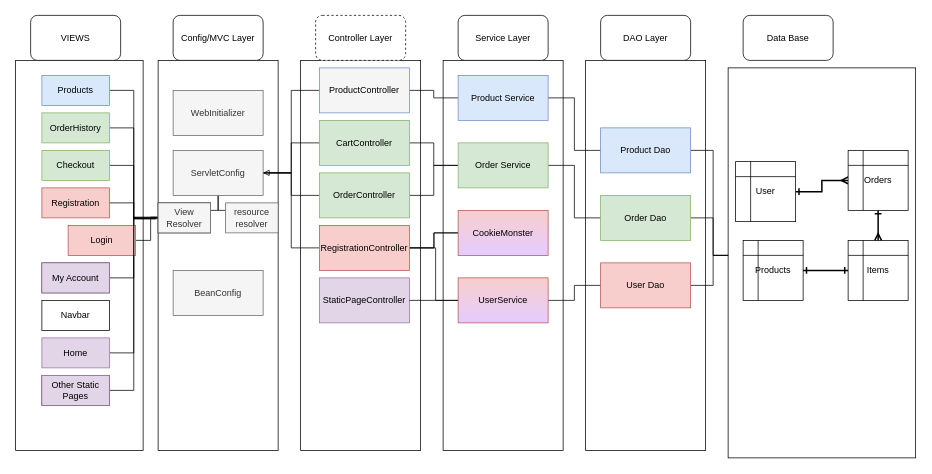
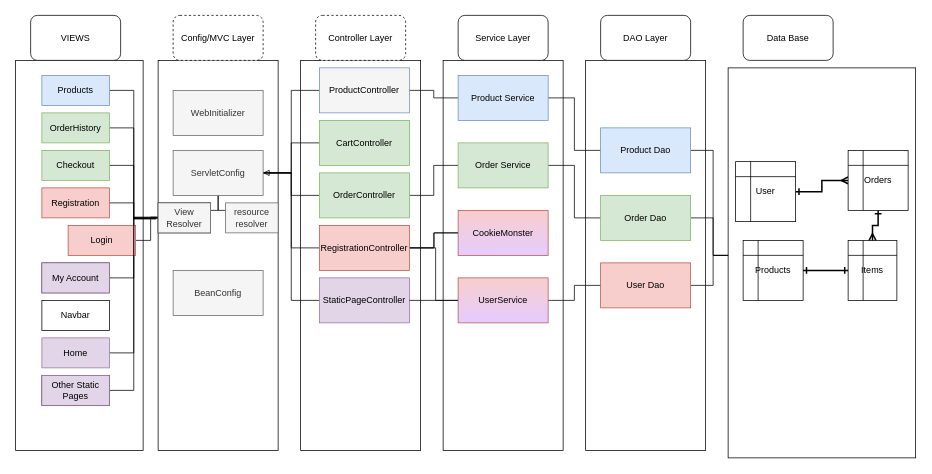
  <mxCell id="0" />
  <mxCell id="1" parent="0" />
  <mxCell id="2" value="" style="rounded=0;whiteSpace=wrap;html=1;" vertex="1" parent="1"><mxGeometry x="20" y="80" width="170" height="520" as="geometry" /></mxCell>
  <mxCell id="3" value="VIEWS" style="rounded=1;whiteSpace=wrap;html=1;" vertex="1" parent="1"><mxGeometry x="40" y="20" width="120" height="60" as="geometry" /></mxCell>
  <mxCell id="4" value="" style="rounded=0;whiteSpace=wrap;html=1;" vertex="1" parent="1"><mxGeometry x="210" y="80" width="160" height="520" as="geometry" /></mxCell>
- <mxCell id="5" value="Config/MVC Layer" style="rounded=1;whiteSpace=wrap;html=1;" vertex="1" parent="1"><mxGeometry x="230" y="20" width="120" height="60" as="geometry" /></mxCell>
+ <mxCell id="5" value="Config/MVC Layer" style="rounded=1;whiteSpace=wrap;html=1;dashed=1;" vertex="1" parent="1"><mxGeometry x="230" y="20" width="120" height="60" as="geometry" /></mxCell>
  <mxCell id="6" value="" style="rounded=0;whiteSpace=wrap;html=1;" vertex="1" parent="1"><mxGeometry x="400" y="80" width="160" height="520" as="geometry" /></mxCell>
  <mxCell id="7" value="Controller Layer" style="rounded=1;whiteSpace=wrap;html=1;dashed=1;" vertex="1" parent="1"><mxGeometry x="420" y="20" width="120" height="60" as="geometry" /></mxCell>
  <mxCell id="8" value="" style="rounded=0;whiteSpace=wrap;html=1;" vertex="1" parent="1"><mxGeometry x="590" y="80" width="160" height="520" as="geometry" /></mxCell>
  <mxCell id="9" value="Service Layer" style="rounded=1;whiteSpace=wrap;html=1;" vertex="1" parent="1"><mxGeometry x="610" y="20" width="120" height="60" as="geometry" /></mxCell>
  <mxCell id="10" value="" style="rounded=0;whiteSpace=wrap;html=1;" vertex="1" parent="1"><mxGeometry x="780" y="80" width="160" height="520" as="geometry" /></mxCell>
  <mxCell id="11" value="DAO Layer" style="rounded=1;whiteSpace=wrap;html=1;" vertex="1" parent="1"><mxGeometry x="800" y="20" width="120" height="60" as="geometry" /></mxCell>
  <mxCell id="12" value="" style="rounded=0;whiteSpace=wrap;html=1;" vertex="1" parent="1"><mxGeometry x="970" y="90" width="250" height="520" as="geometry" /></mxCell>
  <mxCell id="13" value="Data Base" style="rounded=1;whiteSpace=wrap;html=1;" vertex="1" parent="1"><mxGeometry x="990" y="20" width="120" height="60" as="geometry" /></mxCell>
  <mxCell id="14" value="" style="edgeStyle=orthogonalEdgeStyle;rounded=0;orthogonalLoop=1;jettySize=auto;html=1;endArrow=ERmany;endFill=0;startArrow=ERone;startFill=0;strokeWidth=2;" edge="1" parent="1" source="15" target="77"><mxGeometry relative="1" as="geometry" /></mxCell>
  <mxCell id="15" value="User" style="shape=internalStorage;whiteSpace=wrap;html=1;backgroundOutline=1;" vertex="1" parent="1"><mxGeometry x="980" y="215" width="80" height="80" as="geometry" /></mxCell>
  <mxCell id="16" value="" style="edgeStyle=orthogonalEdgeStyle;rounded=0;orthogonalLoop=1;jettySize=auto;html=1;endArrow=none;endFill=0;entryX=-0.012;entryY=0.406;entryDx=0;entryDy=0;entryPerimeter=0;" edge="1" parent="1" source="17" target="4"><mxGeometry relative="1" as="geometry" /></mxCell>
  <mxCell id="17" value="Home" style="rounded=0;whiteSpace=wrap;html=1;fillColor=#e1d5e7;strokeColor=#9673a6;" vertex="1" parent="1"><mxGeometry x="55" y="450" width="90" height="40" as="geometry" /></mxCell>
  <mxCell id="18" value="" style="edgeStyle=orthogonalEdgeStyle;rounded=0;orthogonalLoop=1;jettySize=auto;html=1;endArrow=none;endFill=0;entryX=0;entryY=0.5;entryDx=0;entryDy=0;" edge="1" parent="1" source="19" target="58"><mxGeometry relative="1" as="geometry" /></mxCell>
  <mxCell id="19" value="Products" style="rounded=0;whiteSpace=wrap;html=1;fillColor=#dae8fc;strokeColor=#6c8ebf;" vertex="1" parent="1"><mxGeometry x="55" y="100" width="90" height="40" as="geometry" /></mxCell>
  <mxCell id="20" value="" style="edgeStyle=orthogonalEdgeStyle;rounded=0;orthogonalLoop=1;jettySize=auto;html=1;endArrow=none;endFill=0;entryX=-0.019;entryY=0.406;entryDx=0;entryDy=0;entryPerimeter=0;" edge="1" parent="1" source="21" target="4"><mxGeometry relative="1" as="geometry" /></mxCell>
  <mxCell id="21" value="Checkout" style="rounded=0;whiteSpace=wrap;html=1;fillColor=#d5e8d4;strokeColor=#82b366;" vertex="1" parent="1"><mxGeometry x="55" y="200" width="90" height="40" as="geometry" /></mxCell>
  <mxCell id="22" value="" style="edgeStyle=orthogonalEdgeStyle;rounded=0;orthogonalLoop=1;jettySize=auto;html=1;endArrow=none;endFill=0;" edge="1" parent="1" source="23" target="58"><mxGeometry relative="1" as="geometry" /></mxCell>
  <mxCell id="23" value="Registration" style="rounded=0;whiteSpace=wrap;html=1;fillColor=#f8cecc;strokeColor=#b85450;" vertex="1" parent="1"><mxGeometry x="55" y="250" width="90" height="40" as="geometry" /></mxCell>
  <mxCell id="24" value="" style="edgeStyle=orthogonalEdgeStyle;rounded=0;orthogonalLoop=1;jettySize=auto;html=1;endArrow=none;endFill=0;entryX=0;entryY=0.402;entryDx=0;entryDy=0;entryPerimeter=0;" edge="1" parent="1" source="25" target="4"><mxGeometry relative="1" as="geometry" /></mxCell>
  <mxCell id="25" value="Login" style="rounded=0;whiteSpace=wrap;html=1;fillColor=#f8cecc;strokeColor=#b85450;" vertex="1" parent="1"><mxGeometry x="90" y="300" width="90" height="40" as="geometry" /></mxCell>
  <mxCell id="26" value="My Account" style="rounded=0;whiteSpace=wrap;html=1;" vertex="1" parent="1"><mxGeometry x="55" y="350" width="90" height="40" as="geometry" /></mxCell>
  <mxCell id="27" value="Navbar" style="rounded=0;whiteSpace=wrap;html=1;" vertex="1" parent="1"><mxGeometry x="55" y="400" width="90" height="40" as="geometry" /></mxCell>
  <mxCell id="28" value="Other Static Pages" style="rounded=0;whiteSpace=wrap;html=1;" vertex="1" parent="1"><mxGeometry x="55" y="500" width="90" height="40" as="geometry" /></mxCell>
  <mxCell id="29" value="" style="edgeStyle=orthogonalEdgeStyle;rounded=0;orthogonalLoop=1;jettySize=auto;html=1;endArrow=block;endFill=0;entryX=1;entryY=0.5;entryDx=0;entryDy=0;" edge="1" parent="1" source="31" target="50"><mxGeometry relative="1" as="geometry" /></mxCell>
  <mxCell id="30" value="" style="edgeStyle=orthogonalEdgeStyle;rounded=0;orthogonalLoop=1;jettySize=auto;html=1;endArrow=none;endFill=0;" edge="1" parent="1" source="31" target="63"><mxGeometry relative="1" as="geometry" /></mxCell>
  <mxCell id="31" value="ProductController" style="rounded=0;whiteSpace=wrap;html=1;fillColor=#f5f5f5;strokeColor=#6c8ebf;" vertex="1" parent="1"><mxGeometry x="425" y="90" width="120" height="60" as="geometry" /></mxCell>
  <mxCell id="32" value="" style="edgeStyle=orthogonalEdgeStyle;rounded=0;orthogonalLoop=1;jettySize=auto;html=1;endArrow=none;endFill=0;entryX=1;entryY=0.5;entryDx=0;entryDy=0;" edge="1" parent="1" source="34" target="50"><mxGeometry relative="1" as="geometry" /></mxCell>
- <mxCell id="33" value="" style="edgeStyle=orthogonalEdgeStyle;rounded=0;orthogonalLoop=1;jettySize=auto;html=1;endArrow=none;endFill=0;" edge="1" parent="1" source="34" target="61"><mxGeometry relative="1" as="geometry" /></mxCell>
  <mxCell id="34" value="CartController" style="rounded=0;whiteSpace=wrap;html=1;fillColor=#d5e8d4;strokeColor=#82b366;" vertex="1" parent="1"><mxGeometry x="425" y="160" width="120" height="60" as="geometry" /></mxCell>
  <mxCell id="35" value="" style="edgeStyle=orthogonalEdgeStyle;rounded=0;orthogonalLoop=1;jettySize=auto;html=1;endArrow=none;endFill=0;entryX=-0.019;entryY=0.406;entryDx=0;entryDy=0;entryPerimeter=0;" edge="1" parent="1" source="36" target="4"><mxGeometry relative="1" as="geometry" /></mxCell>
  <mxCell id="36" value="OrderHistory" style="rounded=0;whiteSpace=wrap;html=1;fillColor=#d5e8d4;strokeColor=#82b366;" vertex="1" parent="1"><mxGeometry x="55" y="150" width="90" height="40" as="geometry" /></mxCell>
  <mxCell id="37" value="WebInitializer" style="rounded=0;whiteSpace=wrap;html=1;fillColor=#f5f5f5;strokeColor=#666666;fontColor=#333333;" vertex="1" parent="1"><mxGeometry x="230" y="120" width="120" height="60" as="geometry" /></mxCell>
+ <mxCell id="38" value="" style="edgeStyle=orthogonalEdgeStyle;rounded=0;orthogonalLoop=1;jettySize=auto;html=1;endArrow=none;endFill=0;entryX=1;entryY=0.5;entryDx=0;entryDy=0;" edge="1" parent="1" source="40" target="50"><mxGeometry relative="1" as="geometry" /></mxCell>
  <mxCell id="39" value="" style="edgeStyle=orthogonalEdgeStyle;rounded=0;orthogonalLoop=1;jettySize=auto;html=1;endArrow=none;endFill=0;exitX=1;exitY=0.5;exitDx=0;exitDy=0;" edge="1" parent="1" source="44" target="66"><mxGeometry relative="1" as="geometry"><Array as="points"><mxPoint x="580" y="330" /><mxPoint x="580" y="400" /></Array></mxGeometry></mxCell>
  <mxCell id="40" value="StaticPageController" style="rounded=0;whiteSpace=wrap;html=1;fillColor=#e1d5e7;strokeColor=#9673a6;" vertex="1" parent="1"><mxGeometry x="425" y="370" width="120" height="60" as="geometry" /></mxCell>
  <mxCell id="41" value="" style="edgeStyle=orthogonalEdgeStyle;rounded=0;orthogonalLoop=1;jettySize=auto;html=1;endArrow=none;endFill=0;entryX=1;entryY=0.5;entryDx=0;entryDy=0;" edge="1" parent="1" source="44" target="50"><mxGeometry relative="1" as="geometry" /></mxCell>
  <mxCell id="42" value="" style="edgeStyle=orthogonalEdgeStyle;rounded=0;orthogonalLoop=1;jettySize=auto;html=1;endArrow=none;endFill=0;" edge="1" parent="1" source="44" target="59"><mxGeometry relative="1" as="geometry" /></mxCell>
  <mxCell id="43" value="" style="edgeStyle=orthogonalEdgeStyle;rounded=0;orthogonalLoop=1;jettySize=auto;html=1;endArrow=none;endFill=0;" edge="1" parent="1" source="44" target="59"><mxGeometry relative="1" as="geometry"><Array as="points"><mxPoint x="578" y="330" /><mxPoint x="578" y="310" /></Array></mxGeometry></mxCell>
  <mxCell id="44" value="RegistrationController" style="rounded=0;whiteSpace=wrap;html=1;fillColor=#f8cecc;strokeColor=#b85450;" vertex="1" parent="1"><mxGeometry x="425" y="300" width="120" height="60" as="geometry" /></mxCell>
  <mxCell id="45" value="" style="edgeStyle=orthogonalEdgeStyle;rounded=0;orthogonalLoop=1;jettySize=auto;html=1;endArrow=none;endFill=0;" edge="1" parent="1" source="47" target="50"><mxGeometry relative="1" as="geometry" /></mxCell>
  <mxCell id="46" value="" style="edgeStyle=orthogonalEdgeStyle;rounded=0;orthogonalLoop=1;jettySize=auto;html=1;endArrow=none;endFill=0;entryX=0;entryY=0.5;entryDx=0;entryDy=0;" edge="1" parent="1" source="47" target="61"><mxGeometry relative="1" as="geometry" /></mxCell>
  <mxCell id="47" value="OrderController" style="rounded=0;whiteSpace=wrap;html=1;fillColor=#d5e8d4;strokeColor=#82b366;" vertex="1" parent="1"><mxGeometry x="425" y="230" width="120" height="60" as="geometry" /></mxCell>
  <mxCell id="48" value="" style="edgeStyle=orthogonalEdgeStyle;rounded=0;orthogonalLoop=1;jettySize=auto;html=1;" edge="1" parent="1" source="50" target="52"><mxGeometry relative="1" as="geometry" /></mxCell>
  <mxCell id="49" value="" style="edgeStyle=orthogonalEdgeStyle;rounded=0;orthogonalLoop=1;jettySize=auto;html=1;endArrow=none;endFill=0;" edge="1" parent="1" source="50" target="51"><mxGeometry relative="1" as="geometry"><Array as="points"><mxPoint x="290" y="280" /></Array></mxGeometry></mxCell>
  <mxCell id="50" value="ServletConfig" style="rounded=0;whiteSpace=wrap;html=1;fillColor=#f5f5f5;strokeColor=#666666;fontColor=#333333;" vertex="1" parent="1"><mxGeometry x="230" y="200" width="120" height="60" as="geometry" /></mxCell>
  <mxCell id="51" value="resource resolver" style="rounded=0;whiteSpace=wrap;html=1;fillColor=#f5f5f5;strokeColor=#666666;fontColor=#333333;" vertex="1" parent="1"><mxGeometry x="300" y="270" width="70" height="40" as="geometry" /></mxCell>
  <mxCell id="52" value="View Resolver" style="rounded=0;whiteSpace=wrap;html=1;" vertex="1" parent="1"><mxGeometry x="210" y="270" width="70" height="40" as="geometry" /></mxCell>
  <mxCell id="53" value="BeanConfig" style="rounded=0;whiteSpace=wrap;html=1;fillColor=#f5f5f5;strokeColor=#666666;fontColor=#333333;" vertex="1" parent="1"><mxGeometry x="230" y="360" width="120" height="60" as="geometry" /></mxCell>
  <mxCell id="54" value="" style="edgeStyle=orthogonalEdgeStyle;rounded=0;orthogonalLoop=1;jettySize=auto;html=1;endArrow=none;endFill=0;entryX=-0.012;entryY=0.402;entryDx=0;entryDy=0;entryPerimeter=0;" edge="1" parent="1" source="55" target="4"><mxGeometry relative="1" as="geometry" /></mxCell>
  <mxCell id="55" value="Other Static Pages" style="rounded=0;whiteSpace=wrap;html=1;fillColor=#e1d5e7;strokeColor=#9673a6;" vertex="1" parent="1"><mxGeometry x="55" y="500" width="90" height="40" as="geometry" /></mxCell>
  <mxCell id="56" value="" style="edgeStyle=orthogonalEdgeStyle;rounded=0;orthogonalLoop=1;jettySize=auto;html=1;endArrow=none;endFill=0;entryX=0;entryY=0.5;entryDx=0;entryDy=0;" edge="1" parent="1" source="57" target="58"><mxGeometry relative="1" as="geometry" /></mxCell>
  <mxCell id="57" value="My Account" style="rounded=0;whiteSpace=wrap;html=1;fillColor=#e1d5e7;strokeColor=#9673a6;" vertex="1" parent="1"><mxGeometry x="55" y="350" width="90" height="40" as="geometry" /></mxCell>
  <mxCell id="58" value="View Resolver" style="rounded=0;whiteSpace=wrap;html=1;fillColor=#f5f5f5;strokeColor=#666666;fontColor=#333333;" vertex="1" parent="1"><mxGeometry x="210" y="270" width="70" height="40" as="geometry" /></mxCell>
  <mxCell id="59" value="CookieMonster" style="rounded=0;whiteSpace=wrap;html=1;fillColor=#f8cecc;strokeColor=#b85450;gradientColor=#E5CCFF;" vertex="1" parent="1"><mxGeometry x="610" y="280" width="120" height="60" as="geometry" /></mxCell>
  <mxCell id="60" value="" style="edgeStyle=orthogonalEdgeStyle;rounded=0;orthogonalLoop=1;jettySize=auto;html=1;endArrow=none;endFill=0;entryX=0;entryY=0.5;entryDx=0;entryDy=0;" edge="1" parent="1" source="61" target="70"><mxGeometry relative="1" as="geometry" /></mxCell>
  <mxCell id="61" value="Order Service" style="rounded=0;whiteSpace=wrap;html=1;fillColor=#d5e8d4;strokeColor=#82b366;" vertex="1" parent="1"><mxGeometry x="610" y="190" width="120" height="60" as="geometry" /></mxCell>
  <mxCell id="62" value="" style="edgeStyle=orthogonalEdgeStyle;rounded=0;orthogonalLoop=1;jettySize=auto;html=1;endArrow=none;endFill=0;entryX=0;entryY=0.5;entryDx=0;entryDy=0;" edge="1" parent="1" source="63" target="72"><mxGeometry relative="1" as="geometry" /></mxCell>
  <mxCell id="63" value="Product Service" style="rounded=0;whiteSpace=wrap;html=1;fillColor=#dae8fc;strokeColor=#6c8ebf;" vertex="1" parent="1"><mxGeometry x="610" y="100" width="120" height="60" as="geometry" /></mxCell>
  <mxCell id="64" value="" style="edgeStyle=orthogonalEdgeStyle;rounded=0;orthogonalLoop=1;jettySize=auto;html=1;endArrow=none;endFill=0;" edge="1" parent="1" source="66" target="40"><mxGeometry relative="1" as="geometry" /></mxCell>
  <mxCell id="65" value="" style="edgeStyle=orthogonalEdgeStyle;rounded=0;orthogonalLoop=1;jettySize=auto;html=1;endArrow=none;endFill=0;" edge="1" parent="1" source="66" target="68"><mxGeometry relative="1" as="geometry" /></mxCell>
  <mxCell id="66" value="UserService" style="rounded=0;whiteSpace=wrap;html=1;fillColor=#f8cecc;strokeColor=#b85450;gradientColor=#E5CCFF;" vertex="1" parent="1"><mxGeometry x="610" y="370" width="120" height="60" as="geometry" /></mxCell>
  <mxCell id="67" value="" style="edgeStyle=orthogonalEdgeStyle;rounded=0;orthogonalLoop=1;jettySize=auto;html=1;endArrow=none;endFill=0;" edge="1" parent="1" source="68" target="12"><mxGeometry relative="1" as="geometry"><Array as="points"><mxPoint x="950" y="380" /><mxPoint x="950" y="340" /></Array></mxGeometry></mxCell>
  <mxCell id="68" value="User Dao" style="rounded=0;whiteSpace=wrap;html=1;fillColor=#f8cecc;strokeColor=#b85450;" vertex="1" parent="1"><mxGeometry x="800" y="350" width="120" height="60" as="geometry" /></mxCell>
  <mxCell id="69" value="" style="edgeStyle=orthogonalEdgeStyle;rounded=0;orthogonalLoop=1;jettySize=auto;html=1;endArrow=none;endFill=0;" edge="1" parent="1" source="70" target="12"><mxGeometry relative="1" as="geometry"><Array as="points"><mxPoint x="950" y="290" /><mxPoint x="950" y="340" /></Array></mxGeometry></mxCell>
  <mxCell id="70" value="Order Dao" style="rounded=0;whiteSpace=wrap;html=1;fillColor=#d5e8d4;strokeColor=#82b366;" vertex="1" parent="1"><mxGeometry x="800" y="260" width="120" height="60" as="geometry" /></mxCell>
  <mxCell id="71" value="" style="edgeStyle=orthogonalEdgeStyle;rounded=0;orthogonalLoop=1;jettySize=auto;html=1;endArrow=none;endFill=0;" edge="1" parent="1" source="72" target="12"><mxGeometry relative="1" as="geometry"><Array as="points"><mxPoint x="950" y="200" /><mxPoint x="950" y="340" /></Array></mxGeometry></mxCell>
  <mxCell id="72" value="Product Dao" style="rounded=0;whiteSpace=wrap;html=1;fillColor=#dae8fc;strokeColor=#6c8ebf;" vertex="1" parent="1"><mxGeometry x="800" y="170" width="120" height="60" as="geometry" /></mxCell>
  <mxCell id="73" value="Products" style="shape=internalStorage;whiteSpace=wrap;html=1;backgroundOutline=1;" vertex="1" parent="1"><mxGeometry x="990" y="320" width="80" height="80" as="geometry" /></mxCell>
  <mxCell id="74" value="" style="edgeStyle=orthogonalEdgeStyle;rounded=0;orthogonalLoop=1;jettySize=auto;html=1;startArrow=ERone;startFill=0;endArrow=ERone;endFill=0;strokeWidth=2;" edge="1" parent="1" source="75" target="73"><mxGeometry relative="1" as="geometry" /></mxCell>
- <mxCell id="75" value="Items" style="shape=internalStorage;whiteSpace=wrap;html=1;backgroundOutline=1;" vertex="1" parent="1"><mxGeometry x="1130" y="320" width="80" height="80" as="geometry" /></mxCell>
+ <mxCell id="75" value="Items" style="shape=internalStorage;whiteSpace=wrap;html=1;backgroundOutline=1;" vertex="1" parent="1"><mxGeometry x="1130" y="320" width="65" height="80" as="geometry" /></mxCell>
  <mxCell id="76" value="" style="edgeStyle=orthogonalEdgeStyle;rounded=0;orthogonalLoop=1;jettySize=auto;html=1;startArrow=ERone;startFill=0;endArrow=ERmany;endFill=0;strokeWidth=2;entryX=0.5;entryY=0;entryDx=0;entryDy=0;" edge="1" parent="1" source="77" target="75"><mxGeometry relative="1" as="geometry"><mxPoint x="1170" y="270" as="targetPoint" /></mxGeometry></mxCell>
  <mxCell id="77" value="Orders" style="shape=internalStorage;whiteSpace=wrap;html=1;backgroundOutline=1;" vertex="1" parent="1"><mxGeometry x="1130" y="200" width="80" height="80" as="geometry" /></mxCell>
